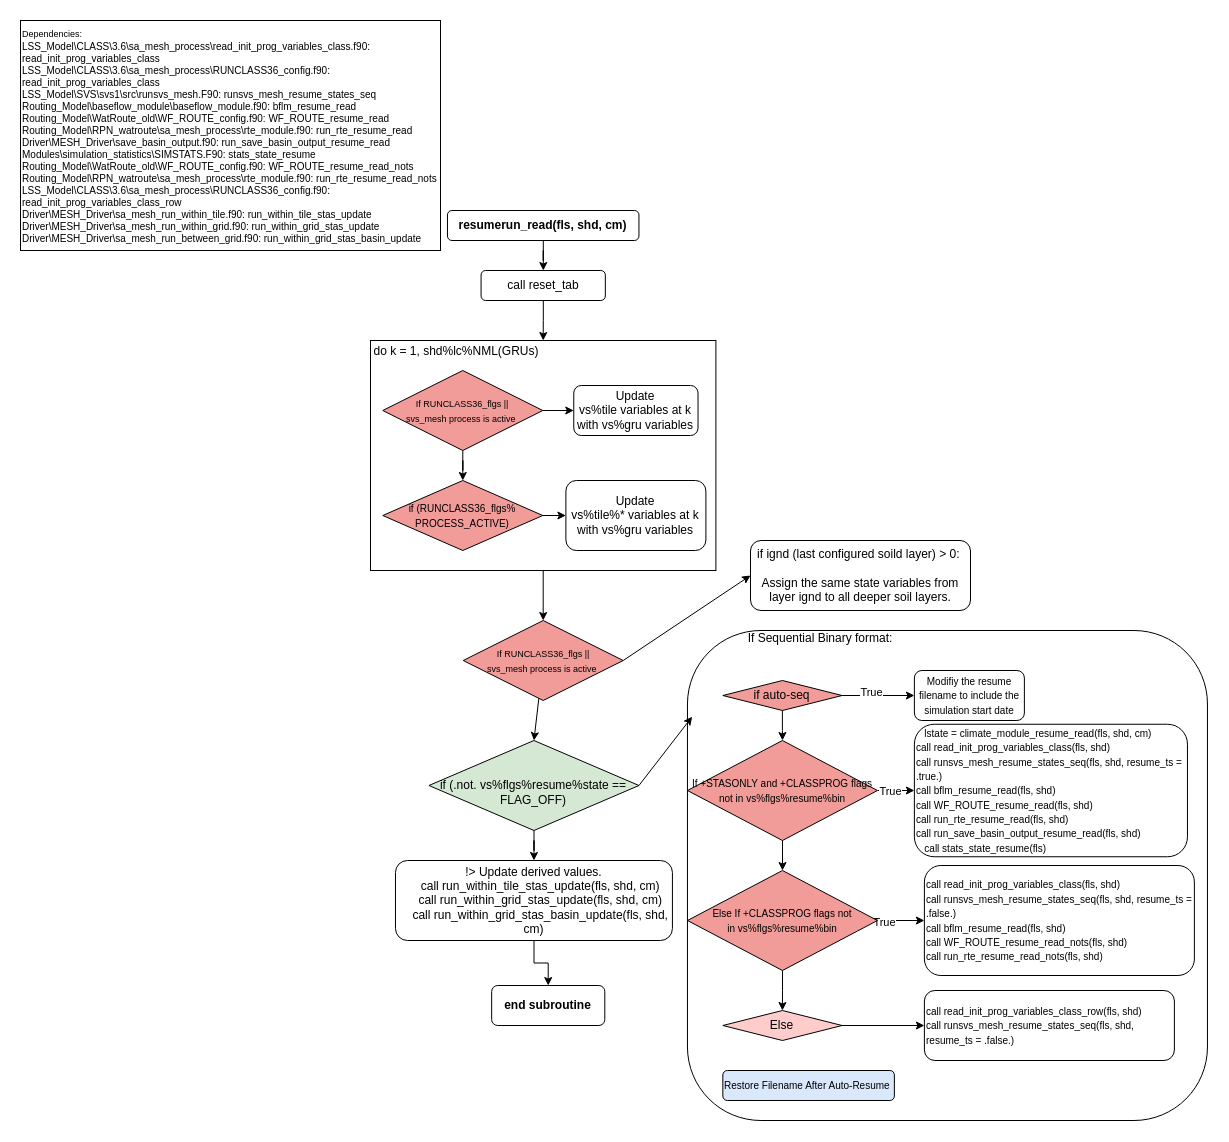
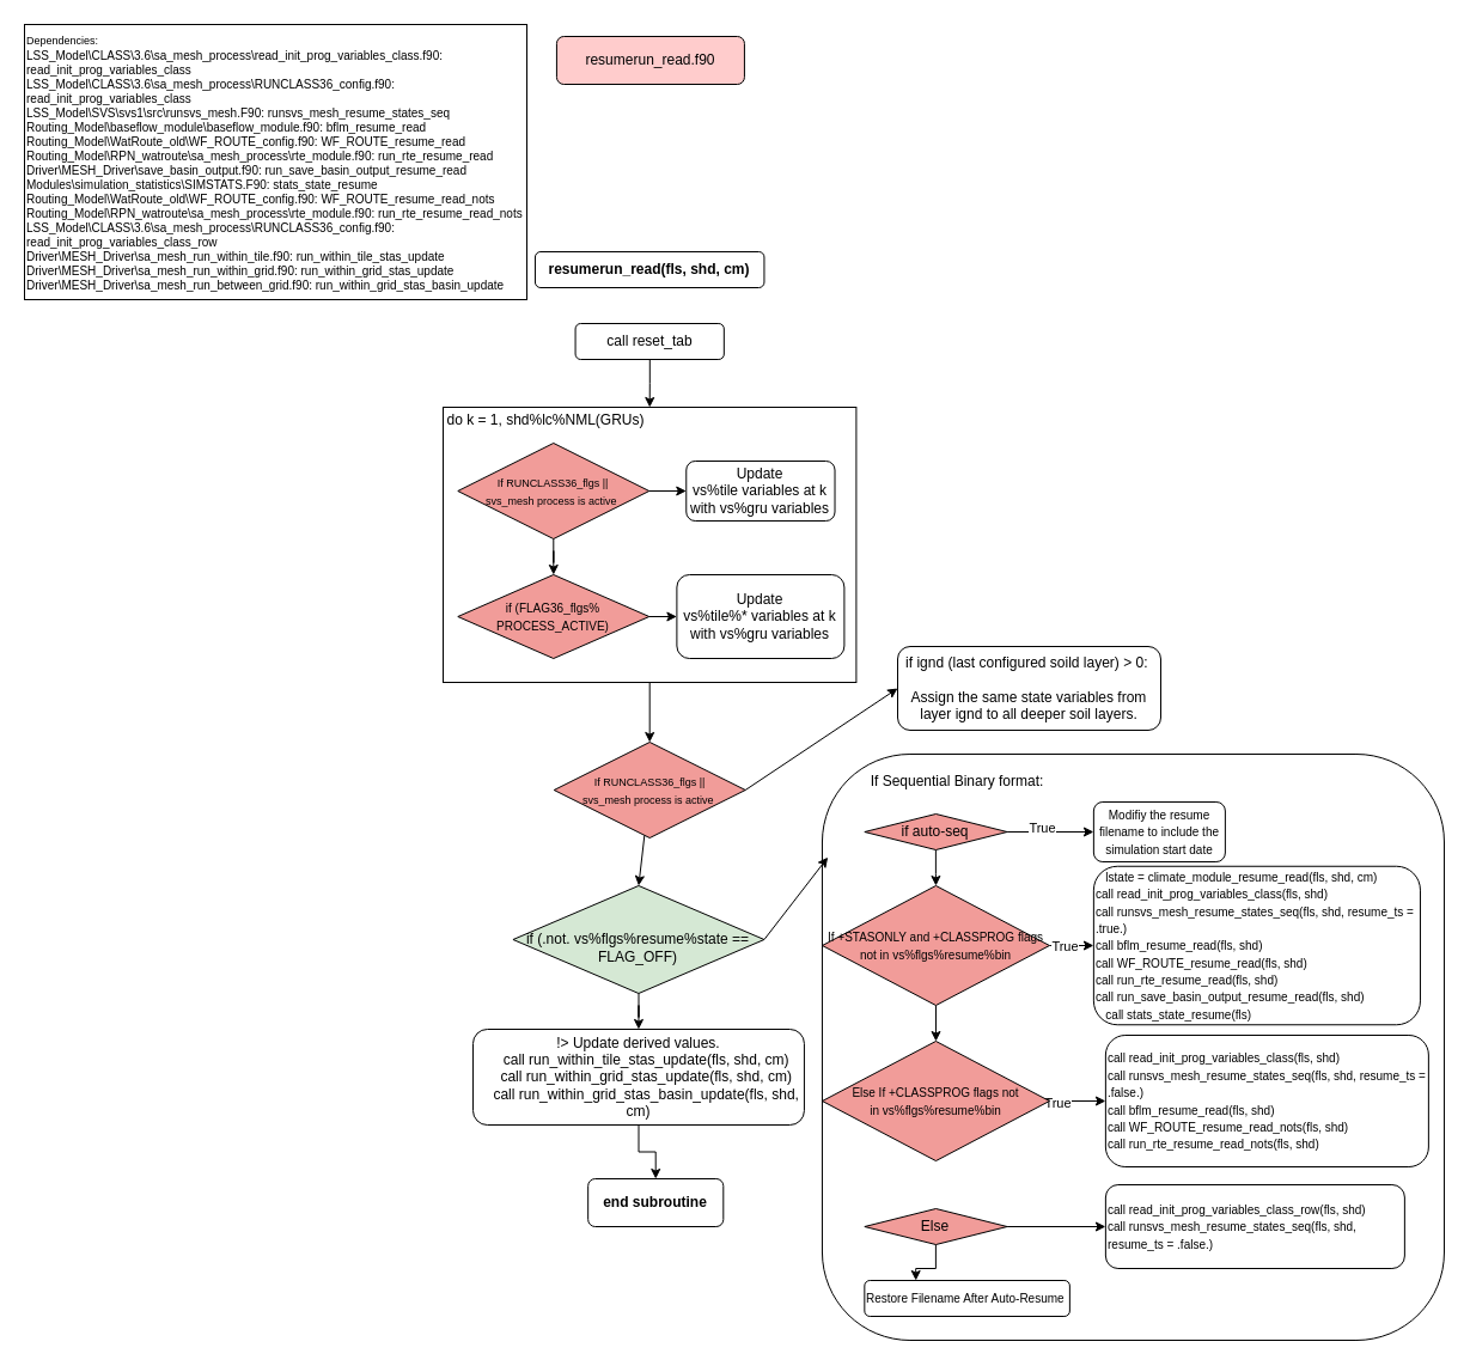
  <mxCell id="0" />
  <mxCell id="1" parent="0" />
+ <mxCell id="2" value="resumerun_read.f90" style="rounded=1;whiteSpace=wrap;html=1;fillColor=#FFCCCC;" vertex="1" parent="1"><mxGeometry x="464.93" y="30" width="157" height="40" as="geometry" /></mxCell>
  <mxCell id="3" value="&lt;div&gt;&lt;font style=&quot;font-size: 9px;&quot;&gt;Dependencies:&lt;/font&gt;&lt;/div&gt;&lt;div&gt;&lt;font size=&quot;1&quot; style=&quot;&quot;&gt;&lt;div style=&quot;&quot;&gt;LSS_Model\CLASS\3.6\sa_mesh_process\read_init_prog_variables_class.f90: read_init_prog_variables_class&lt;/div&gt;&lt;div style=&quot;&quot;&gt;LSS_Model\CLASS\3.6\sa_mesh_process\RUNCLASS36_config.f90: read_init_prog_variables_class&lt;/div&gt;&lt;div style=&quot;&quot;&gt;LSS_Model\SVS\svs1\src\runsvs_mesh.F90: runsvs_mesh_resume_states_seq&lt;/div&gt;&lt;div style=&quot;&quot;&gt;Routing_Model\baseflow_module\baseflow_module.f90: bflm_resume_read&lt;/div&gt;&lt;div style=&quot;&quot;&gt;Routing_Model\WatRoute_old\WF_ROUTE_config.f90: WF_ROUTE_resume_read&lt;/div&gt;&lt;div style=&quot;&quot;&gt;Routing_Model\RPN_watroute\sa_mesh_process\rte_module.f90: run_rte_resume_read&lt;/div&gt;&lt;div style=&quot;&quot;&gt;Driver\MESH_Driver\save_basin_output.f90: run_save_basin_output_resume_read&lt;/div&gt;&lt;div style=&quot;&quot;&gt;Modules\simulation_statistics\SIMSTATS.F90: stats_state_resume&lt;/div&gt;&lt;div style=&quot;&quot;&gt;Routing_Model\WatRoute_old\WF_ROUTE_config.f90: WF_ROUTE_resume_read_nots&lt;/div&gt;&lt;div style=&quot;&quot;&gt;Routing_Model\RPN_watroute\sa_mesh_process\rte_module.f90: run_rte_resume_read_nots&lt;/div&gt;&lt;div style=&quot;&quot;&gt;LSS_Model\CLASS\3.6\sa_mesh_process\RUNCLASS36_config.f90: read_init_prog_variables_class_row&lt;/div&gt;&lt;div style=&quot;&quot;&gt;Driver\MESH_Driver\sa_mesh_run_within_tile.f90: run_within_tile_stas_update&lt;/div&gt;&lt;div style=&quot;&quot;&gt;Driver\MESH_Driver\sa_mesh_run_within_grid.f90: run_within_grid_stas_update&lt;/div&gt;&lt;div style=&quot;&quot;&gt;Driver\MESH_Driver\sa_mesh_run_between_grid.f90: run_within_grid_stas_basin_update&lt;/div&gt;&lt;/font&gt;&lt;/div&gt;" style="rounded=0;whiteSpace=wrap;html=1;align=left;" vertex="1" parent="1"><mxGeometry y="20" width="420" height="230" as="geometry" x="20" /></mxCell>
- <mxCell id="4" value="" style="edgeStyle=orthogonalEdgeStyle;rounded=0;orthogonalLoop=1;jettySize=auto;html=1;" edge="1" parent="1" source="5" target="6"><mxGeometry relative="1" as="geometry" /></mxCell>
  <mxCell id="5" value="resumerun_read(fls, shd, cm)" style="rounded=1;whiteSpace=wrap;html=1;fontStyle=1" vertex="1" parent="1"><mxGeometry x="446.96" y="210" width="191.49" height="30" as="geometry" /></mxCell>
  <mxCell id="6" value="&lt;span style=&quot;font-weight: normal;&quot;&gt;call reset_tab&lt;/span&gt;" style="whiteSpace=wrap;html=1;rounded=1;fontStyle=1;" vertex="1" parent="1"><mxGeometry x="480.57" y="270" width="124.26" height="30" as="geometry" /></mxCell>
  <mxCell id="7" style="edgeStyle=orthogonalEdgeStyle;rounded=0;orthogonalLoop=1;jettySize=auto;html=1;" edge="1" parent="1" source="8" target="19"><mxGeometry relative="1" as="geometry" /></mxCell>
  <mxCell id="8" value="&lt;div&gt;&lt;br&gt;&lt;/div&gt;" style="rounded=0;whiteSpace=wrap;html=1;align=left;" vertex="1" parent="1"><mxGeometry x="370" y="340" width="345.4" height="230" as="geometry" /></mxCell>
  <mxCell id="9" value="do k = 1, shd%lc%NML(GRUs)" style="text;html=1;align=center;verticalAlign=middle;whiteSpace=wrap;rounded=0;" vertex="1" parent="1"><mxGeometry x="370" y="341" width="172.29" height="20" as="geometry" /></mxCell>
  <mxCell id="10" style="edgeStyle=orthogonalEdgeStyle;rounded=0;orthogonalLoop=1;jettySize=auto;html=1;entryX=0;entryY=0.5;entryDx=0;entryDy=0;" edge="1" parent="1" source="12" target="13"><mxGeometry relative="1" as="geometry" /></mxCell>
  <mxCell id="11" style="edgeStyle=orthogonalEdgeStyle;rounded=0;orthogonalLoop=1;jettySize=auto;html=1;entryX=0.5;entryY=0;entryDx=0;entryDy=0;" edge="1" parent="1" source="12" target="15"><mxGeometry relative="1" as="geometry" /></mxCell>
  <mxCell id="12" value="&lt;font style=&quot;font-size: 9px;&quot;&gt;If&amp;nbsp;RUNCLASS36_flgs ||&lt;/font&gt;&lt;div&gt;&lt;font style=&quot;font-size: 9px;&quot;&gt;svs_mesh process is active&amp;nbsp;&lt;/font&gt;&lt;/div&gt;" style="rhombus;whiteSpace=wrap;html=1;fillColor=#F19C99;" vertex="1" parent="1"><mxGeometry x="382.29" y="370" width="160" height="80" as="geometry" /></mxCell>
  <mxCell id="13" value="&lt;span style=&quot;font-weight: normal;&quot;&gt;Update &lt;/span&gt;&lt;span style=&quot;font-weight: 400;&quot;&gt;vs%tile&lt;/span&gt;&lt;span style=&quot;font-weight: normal;&quot;&gt;&amp;nbsp;variables at k with &lt;/span&gt;&lt;span style=&quot;font-weight: 400;&quot;&gt;vs%gru&lt;/span&gt;&lt;span style=&quot;font-weight: normal;&quot;&gt;&amp;nbsp;variables&lt;/span&gt;" style="whiteSpace=wrap;html=1;rounded=1;fontStyle=1;" vertex="1" parent="1"><mxGeometry x="573.27" y="385" width="124.26" height="50" as="geometry" /></mxCell>
  <mxCell id="14" style="edgeStyle=orthogonalEdgeStyle;rounded=0;orthogonalLoop=1;jettySize=auto;html=1;entryX=0;entryY=0.5;entryDx=0;entryDy=0;" edge="1" parent="1" source="15" target="16"><mxGeometry relative="1" as="geometry" /></mxCell>
- <mxCell id="15" value="&lt;font size=&quot;1&quot;&gt;if (RUNCLASS36_flgs% PROCESS_ACTIVE)&lt;/font&gt;" style="rhombus;whiteSpace=wrap;html=1;fillColor=#F19C99;" vertex="1" parent="1"><mxGeometry x="382.29" y="480" width="160" height="70" as="geometry" /></mxCell>
+ <mxCell id="15" value="&lt;font size=&quot;1&quot;&gt;if (FLAG36_flgs% PROCESS_ACTIVE)&lt;/font&gt;" style="rhombus;whiteSpace=wrap;html=1;fillColor=#F19C99;" vertex="1" parent="1"><mxGeometry x="382.29" y="480" width="160" height="70" as="geometry" /></mxCell>
  <mxCell id="16" value="&lt;span style=&quot;font-weight: normal;&quot;&gt;Update &lt;/span&gt;&lt;span style=&quot;font-weight: 400;&quot;&gt;vs%tile%*&amp;nbsp;&lt;/span&gt;&lt;span style=&quot;font-weight: normal;&quot;&gt;variables at k with &lt;/span&gt;&lt;span style=&quot;font-weight: 400;&quot;&gt;vs%gru&lt;/span&gt;&lt;span style=&quot;font-weight: normal;&quot;&gt;&amp;nbsp;variables&lt;/span&gt;" style="whiteSpace=wrap;html=1;rounded=1;fontStyle=1;" vertex="1" parent="1"><mxGeometry x="565.4" y="480" width="140" height="70" as="geometry" /></mxCell>
  <mxCell id="17" style="rounded=0;orthogonalLoop=1;jettySize=auto;html=1;entryX=0;entryY=0.5;entryDx=0;entryDy=0;exitX=1;exitY=0.5;exitDx=0;exitDy=0;" edge="1" parent="1" source="19" target="21"><mxGeometry relative="1" as="geometry" /></mxCell>
  <mxCell id="18" style="rounded=0;orthogonalLoop=1;jettySize=auto;html=1;entryX=0.5;entryY=0;entryDx=0;entryDy=0;" edge="1" parent="1" source="19" target="23"><mxGeometry relative="1" as="geometry" /></mxCell>
  <mxCell id="19" value="&lt;font style=&quot;font-size: 9px;&quot;&gt;If&amp;nbsp;RUNCLASS36_flgs ||&lt;/font&gt;&lt;div&gt;&lt;font style=&quot;font-size: 9px;&quot;&gt;svs_mesh process is active&amp;nbsp;&lt;/font&gt;&lt;/div&gt;" style="rhombus;whiteSpace=wrap;html=1;fillColor=#F19C99;" vertex="1" parent="1"><mxGeometry x="462.7" y="620" width="160" height="80" as="geometry" /></mxCell>
  <mxCell id="20" style="edgeStyle=orthogonalEdgeStyle;rounded=0;orthogonalLoop=1;jettySize=auto;html=1;entryX=0.5;entryY=0;entryDx=0;entryDy=0;" edge="1" parent="1" source="6" target="8"><mxGeometry relative="1" as="geometry" /></mxCell>
  <mxCell id="21" value="&lt;span style=&quot;font-weight: 400;&quot;&gt;if ignd (last configured soild layer) &amp;gt; 0:&amp;nbsp;&lt;/span&gt;&lt;div&gt;&lt;br&gt;&lt;/div&gt;&lt;div&gt;&lt;span style=&quot;font-weight: 400;&quot;&gt;Assign the same state variables from layer ignd to all deeper soil layers.&lt;/span&gt;&lt;/div&gt;" style="whiteSpace=wrap;html=1;rounded=1;fontStyle=1;" vertex="1" parent="1"><mxGeometry x="750" y="540" width="220" height="70" as="geometry" /></mxCell>
  <mxCell id="22" style="edgeStyle=orthogonalEdgeStyle;rounded=0;orthogonalLoop=1;jettySize=auto;html=1;entryX=0.5;entryY=0;entryDx=0;entryDy=0;" edge="1" parent="1" source="23" target="49"><mxGeometry relative="1" as="geometry" /></mxCell>
  <mxCell id="23" value="&lt;div&gt;&lt;font style=&quot;font-size: 12px;&quot;&gt;&lt;br&gt;&lt;/font&gt;&lt;/div&gt;&lt;font style=&quot;font-size: 12px;&quot;&gt;if (.not. vs%flgs%resume%state == FLAG_OFF)&lt;/font&gt;" style="rhombus;whiteSpace=wrap;html=1;fillColor=#d5e8d4;" vertex="1" parent="1"><mxGeometry x="428.45" y="740" width="210" height="90" as="geometry" /></mxCell>
  <mxCell id="24" value="" style="group" vertex="1" connectable="0" parent="1"><mxGeometry x="686.96" y="630" width="520.0" height="490" as="geometry" /></mxCell>
  <mxCell id="25" value="&lt;div&gt;&lt;span style=&quot;font-weight: 400;&quot;&gt;&lt;br&gt;&lt;/span&gt;&lt;div&gt;&lt;div&gt;&lt;span style=&quot;font-weight: 400;&quot;&gt;&lt;br&gt;&lt;/span&gt;&lt;/div&gt;&lt;/div&gt;&lt;/div&gt;" style="whiteSpace=wrap;html=1;rounded=1;fontStyle=1;container=0;" vertex="1" parent="24"><mxGeometry width="520" height="490" as="geometry" /></mxCell>
- <mxCell id="26" value="If Sequential Binary format:&lt;div&gt;&lt;br&gt;&lt;/div&gt;" style="text;html=1;align=center;verticalAlign=middle;whiteSpace=wrap;rounded=0;container=0;" vertex="1" parent="24"><mxGeometry x="47.5" y="5" width="172.29" height="20" as="geometry" /></mxCell>
+ <mxCell id="26" value="If Sequential Binary format:&lt;div&gt;&lt;br&gt;&lt;/div&gt;" style="text;html=1;align=center;verticalAlign=middle;whiteSpace=wrap;rounded=0;container=0;" vertex="1" parent="24"><mxGeometry x="27.5" y="20" width="172.29" height="20" as="geometry" /></mxCell>
  <mxCell id="27" style="edgeStyle=orthogonalEdgeStyle;rounded=0;orthogonalLoop=1;jettySize=auto;html=1;entryX=0;entryY=0.5;entryDx=0;entryDy=0;" edge="1" parent="24" source="30" target="31"><mxGeometry relative="1" as="geometry" /></mxCell>
  <mxCell id="28" value="True" style="edgeLabel;html=1;align=center;verticalAlign=middle;resizable=0;points=[];container=0;" vertex="1" connectable="0" parent="27"><mxGeometry x="-0.185" y="4" relative="1" as="geometry"><mxPoint as="offset" /></mxGeometry></mxCell>
  <mxCell id="29" style="edgeStyle=orthogonalEdgeStyle;rounded=0;orthogonalLoop=1;jettySize=auto;html=1;" edge="1" parent="24" source="30" target="35"><mxGeometry relative="1" as="geometry" /></mxCell>
  <mxCell id="30" value="if auto-seq" style="rhombus;whiteSpace=wrap;html=1;fillColor=#F19C99;container=0;" vertex="1" parent="24"><mxGeometry x="35.37" y="50" width="119.26" height="30" as="geometry" /></mxCell>
  <mxCell id="31" value="&lt;span style=&quot;font-weight: 400;&quot;&gt;&lt;font style=&quot;font-size: 10px;&quot;&gt;Modifiy the resume filename to include the simulation start date&lt;/font&gt;&lt;/span&gt;" style="whiteSpace=wrap;html=1;rounded=1;fontStyle=1;container=0;" vertex="1" parent="24"><mxGeometry x="226.93" y="40" width="110" height="50" as="geometry" /></mxCell>
  <mxCell id="32" style="edgeStyle=orthogonalEdgeStyle;rounded=0;orthogonalLoop=1;jettySize=auto;html=1;entryX=0;entryY=0.5;entryDx=0;entryDy=0;" edge="1" parent="24" source="35" target="36"><mxGeometry relative="1" as="geometry" /></mxCell>
  <mxCell id="33" value="True" style="edgeLabel;html=1;align=center;verticalAlign=middle;resizable=0;points=[];container=0;" vertex="1" connectable="0" parent="32"><mxGeometry x="-0.4" relative="1" as="geometry"><mxPoint as="offset" /></mxGeometry></mxCell>
  <mxCell id="34" style="edgeStyle=orthogonalEdgeStyle;rounded=0;orthogonalLoop=1;jettySize=auto;html=1;" edge="1" parent="24" source="35" target="40"><mxGeometry relative="1" as="geometry" /></mxCell>
  <mxCell id="35" value="&lt;font style=&quot;font-size: 10px;&quot;&gt;If +STASONLY and +CLASSPROG flags not in&amp;nbsp;vs%flgs%resume%bin&lt;/font&gt;" style="rhombus;whiteSpace=wrap;html=1;fillColor=#F19C99;container=0;" vertex="1" parent="24"><mxGeometry y="110" width="190" height="100" as="geometry" /></mxCell>
  <mxCell id="36" value="&lt;div&gt;&lt;span style=&quot;font-size: 10px; font-weight: 400;&quot;&gt;&amp;nbsp; &amp;nbsp;lstate = climate_module_resume_read(fls, shd, cm)&lt;/span&gt;&lt;/div&gt;&lt;div&gt;&lt;span style=&quot;font-size: 10px; font-weight: 400;&quot;&gt;call read_init_prog_variables_class(fls, shd)&lt;/span&gt;&lt;/div&gt;&lt;div&gt;&lt;span style=&quot;font-size: 10px; font-weight: 400;&quot;&gt;call runsvs_mesh_resume_states_seq(fls, shd, resume_ts = .true.)&lt;/span&gt;&lt;/div&gt;&lt;div&gt;&lt;span style=&quot;font-size: 10px; font-weight: 400;&quot;&gt;call bflm_resume_read(fls, shd)&lt;/span&gt;&lt;/div&gt;&lt;div&gt;&lt;span style=&quot;font-size: 10px; font-weight: 400;&quot;&gt;call WF_ROUTE_resume_read(fls, shd)&lt;/span&gt;&lt;/div&gt;&lt;div&gt;&lt;span style=&quot;font-size: 10px; font-weight: 400;&quot;&gt;call run_rte_resume_read(fls, shd)&lt;/span&gt;&lt;/div&gt;&lt;div&gt;&lt;span style=&quot;font-size: 10px; font-weight: 400;&quot;&gt;call run_save_basin_output_resume_read(fls, shd)&lt;/span&gt;&lt;/div&gt;&lt;div&gt;&lt;span style=&quot;font-size: 10px; font-weight: 400;&quot;&gt;&amp;nbsp; &amp;nbsp;call stats_state_resume(fls)&lt;/span&gt;&lt;/div&gt;" style="whiteSpace=wrap;html=1;rounded=1;fontStyle=1;align=left;container=0;" vertex="1" parent="24"><mxGeometry x="226.93" y="93.75" width="273.07" height="132.5" as="geometry" /></mxCell>
  <mxCell id="37" style="edgeStyle=orthogonalEdgeStyle;rounded=0;orthogonalLoop=1;jettySize=auto;html=1;entryX=0;entryY=0.5;entryDx=0;entryDy=0;" edge="1" parent="24" source="40" target="41"><mxGeometry relative="1" as="geometry" /></mxCell>
  <mxCell id="38" value="True" style="edgeLabel;html=1;align=center;verticalAlign=middle;resizable=0;points=[];container=0;" vertex="1" connectable="0" parent="37"><mxGeometry x="-0.712" y="-1" relative="1" as="geometry"><mxPoint as="offset" /></mxGeometry></mxCell>
- <mxCell id="39" style="edgeStyle=orthogonalEdgeStyle;rounded=0;orthogonalLoop=1;jettySize=auto;html=1;" edge="1" parent="24" source="40" target="45"><mxGeometry relative="1" as="geometry" /></mxCell>
  <mxCell id="40" value="&lt;font style=&quot;font-size: 10px;&quot;&gt;Else If +CLASSPROG flags not in&amp;nbsp;vs%flgs%resume%bin&lt;/font&gt;" style="rhombus;whiteSpace=wrap;html=1;fillColor=#F19C99;container=0;" vertex="1" parent="24"><mxGeometry y="240" width="190" height="100" as="geometry" /></mxCell>
  <mxCell id="41" value="&lt;div&gt;&lt;span style=&quot;font-size: 10px; font-weight: 400;&quot;&gt;call read_init_prog_variables_class(fls, shd)&lt;/span&gt;&lt;/div&gt;&lt;div&gt;&lt;span style=&quot;font-size: 10px; font-weight: 400;&quot;&gt;call runsvs_mesh_resume_states_seq(fls, shd, resume_ts = .false.)&lt;/span&gt;&lt;/div&gt;&lt;div&gt;&lt;span style=&quot;font-size: 10px; font-weight: 400;&quot;&gt;call bflm_resume_read(fls, shd)&lt;/span&gt;&lt;/div&gt;&lt;div&gt;&lt;span style=&quot;font-size: 10px; font-weight: 400;&quot;&gt;call WF_ROUTE_resume_read_nots(fls, shd)&lt;/span&gt;&lt;/div&gt;&lt;div&gt;&lt;span style=&quot;font-size: 10px; font-weight: 400;&quot;&gt;call run_rte_resume_read_nots(fls, shd)&lt;/span&gt;&lt;/div&gt;" style="whiteSpace=wrap;html=1;rounded=1;fontStyle=1;align=left;container=0;" vertex="1" parent="24"><mxGeometry x="236.93" y="235" width="270" height="110" as="geometry" /></mxCell>
  <mxCell id="42" value="&lt;div&gt;&lt;span style=&quot;font-size: 10px; font-weight: 400;&quot;&gt;call read_init_prog_variables_class_row(fls, shd)&lt;/span&gt;&lt;/div&gt;&lt;div&gt;&lt;span style=&quot;font-size: 10px; font-weight: 400;&quot;&gt;call runsvs_mesh_resume_states_seq(fls, shd, resume_ts = .false.)&lt;/span&gt;&lt;/div&gt;" style="whiteSpace=wrap;html=1;rounded=1;fontStyle=1;align=left;container=0;" vertex="1" parent="24"><mxGeometry x="236.93" y="360" width="250" height="70" as="geometry" /></mxCell>
  <mxCell id="43" style="edgeStyle=orthogonalEdgeStyle;rounded=0;orthogonalLoop=1;jettySize=auto;html=1;" edge="1" parent="24" source="45" target="42"><mxGeometry relative="1" as="geometry" /></mxCell>
- <mxCell id="45" value="Else" style="rhombus;whiteSpace=wrap;html=1;fillColor=#ffcccc;container=0;" vertex="1" parent="24"><mxGeometry x="35.37" y="380" width="119.26" height="30" as="geometry" /></mxCell>
- <mxCell id="46" value="&lt;span style=&quot;font-size: 10px; font-weight: 400;&quot;&gt;Restore Filename After Auto-Resume&lt;/span&gt;" style="whiteSpace=wrap;html=1;rounded=1;fontStyle=1;align=left;container=0;fillColor=#dae8fc;" vertex="1" parent="24"><mxGeometry x="35.37" y="440" width="171.56" height="30" as="geometry" /></mxCell>
+ <mxCell id="44" value="" style="edgeStyle=orthogonalEdgeStyle;rounded=0;orthogonalLoop=1;jettySize=auto;html=1;entryX=0.25;entryY=0;entryDx=0;entryDy=0;" edge="1" parent="24" source="45" target="46"><mxGeometry relative="1" as="geometry"><mxPoint x="95.33" y="430" as="targetPoint" /></mxGeometry></mxCell>
+ <mxCell id="45" value="Else" style="rhombus;whiteSpace=wrap;html=1;fillColor=#F19C99;container=0;" vertex="1" parent="24"><mxGeometry x="35.37" y="380" width="119.26" height="30" as="geometry" /></mxCell>
+ <mxCell id="46" value="&lt;span style=&quot;font-size: 10px; font-weight: 400;&quot;&gt;Restore Filename After Auto-Resume&lt;/span&gt;" style="whiteSpace=wrap;html=1;rounded=1;fontStyle=1;align=left;container=0;" vertex="1" parent="24"><mxGeometry x="35.37" y="440" width="171.56" height="30" as="geometry" /></mxCell>
  <mxCell id="47" style="rounded=0;orthogonalLoop=1;jettySize=auto;html=1;entryX=0.009;entryY=0.176;entryDx=0;entryDy=0;entryPerimeter=0;exitX=1;exitY=0.5;exitDx=0;exitDy=0;" edge="1" parent="1" source="23" target="25"><mxGeometry relative="1" as="geometry" /></mxCell>
  <mxCell id="48" style="edgeStyle=orthogonalEdgeStyle;rounded=0;orthogonalLoop=1;jettySize=auto;html=1;entryX=0.5;entryY=0;entryDx=0;entryDy=0;" edge="1" parent="1" source="49" target="50"><mxGeometry relative="1" as="geometry" /></mxCell>
  <mxCell id="49" value="&lt;div&gt;&lt;span style=&quot;font-weight: 400;&quot;&gt;!&amp;gt; Update derived values.&lt;/span&gt;&lt;/div&gt;&lt;div&gt;&lt;span style=&quot;font-weight: 400;&quot;&gt;&amp;nbsp; &amp;nbsp; call run_within_tile_stas_update(fls, shd, cm)&lt;/span&gt;&lt;/div&gt;&lt;div&gt;&lt;span style=&quot;font-weight: 400;&quot;&gt;&amp;nbsp; &amp;nbsp; call run_within_grid_stas_update(fls, shd, cm)&lt;/span&gt;&lt;/div&gt;&lt;div&gt;&lt;span style=&quot;font-weight: 400;&quot;&gt;&amp;nbsp; &amp;nbsp; call run_within_grid_stas_basin_update(fls, shd, cm)&lt;/span&gt;&lt;/div&gt;" style="whiteSpace=wrap;html=1;rounded=1;fontStyle=1;" vertex="1" parent="1"><mxGeometry x="394.97" y="860" width="276.96" height="80" as="geometry" /></mxCell>
  <mxCell id="50" value="end subroutine" style="whiteSpace=wrap;html=1;fillColor=#FFFFFF;rounded=1;fontStyle=1;" vertex="1" parent="1"><mxGeometry x="491.17" y="985" width="113.13" height="40" as="geometry" /></mxCell>
